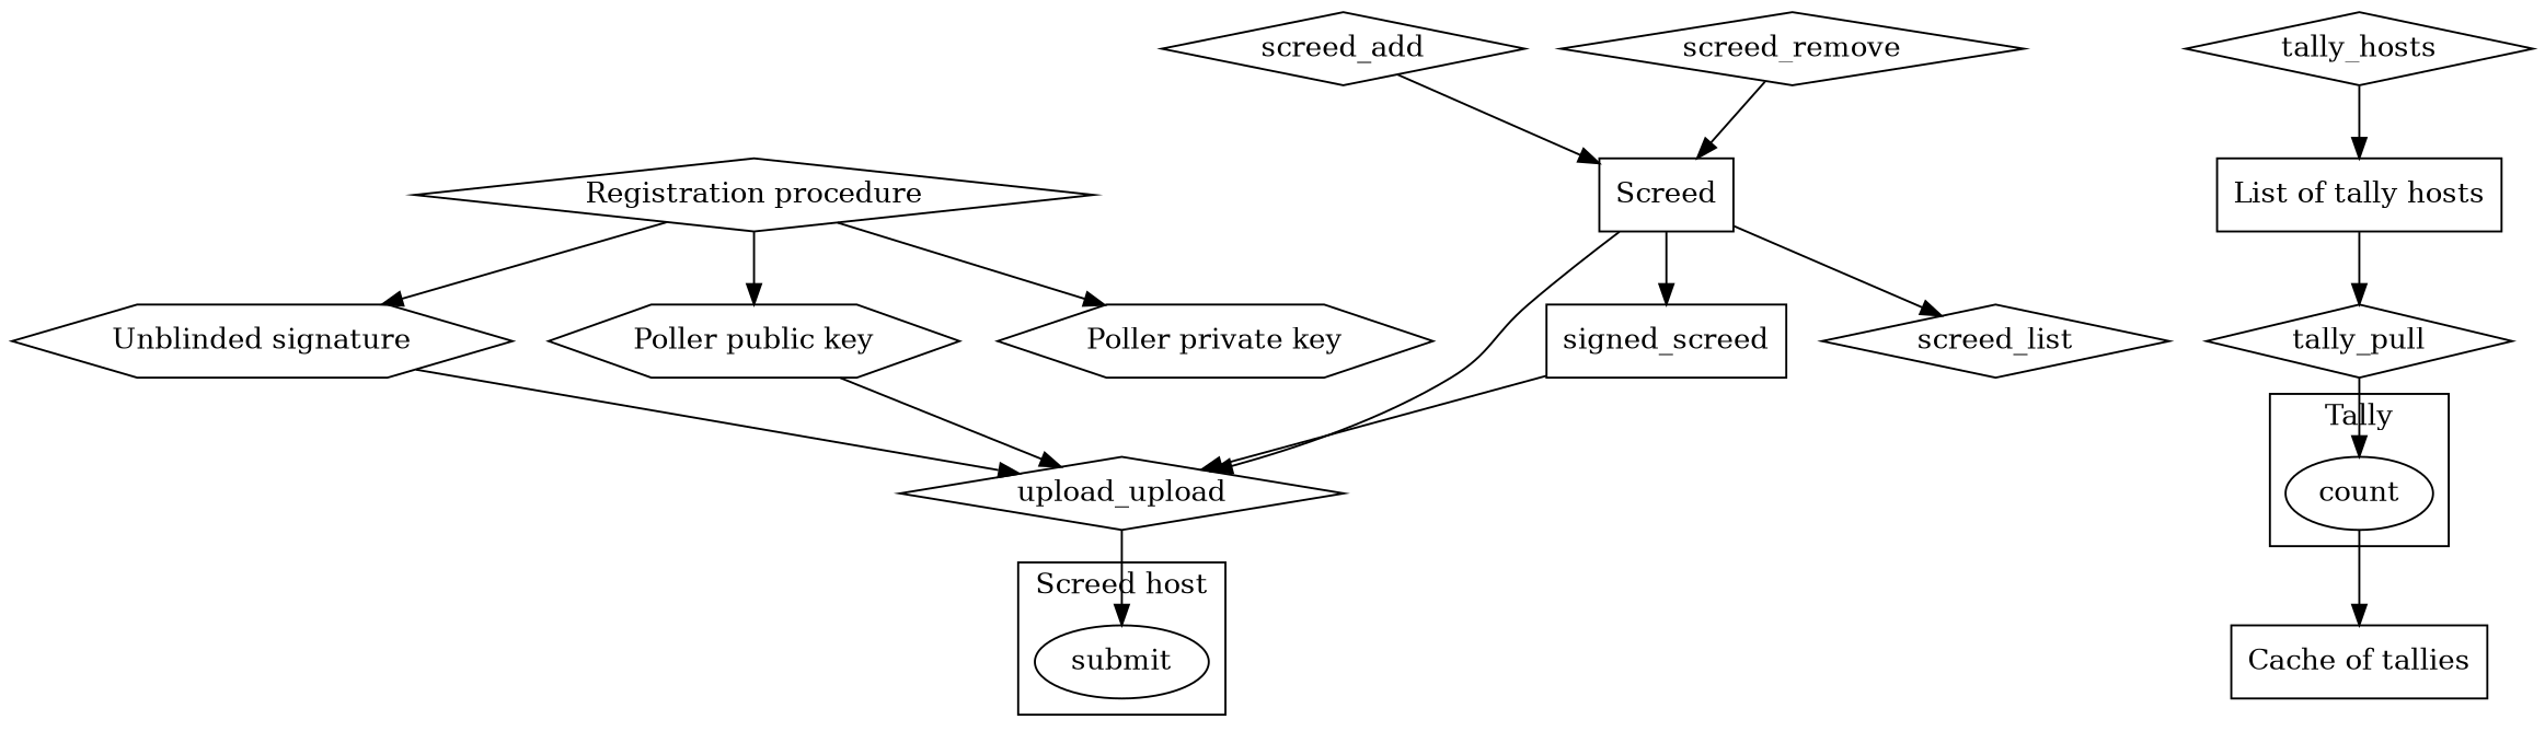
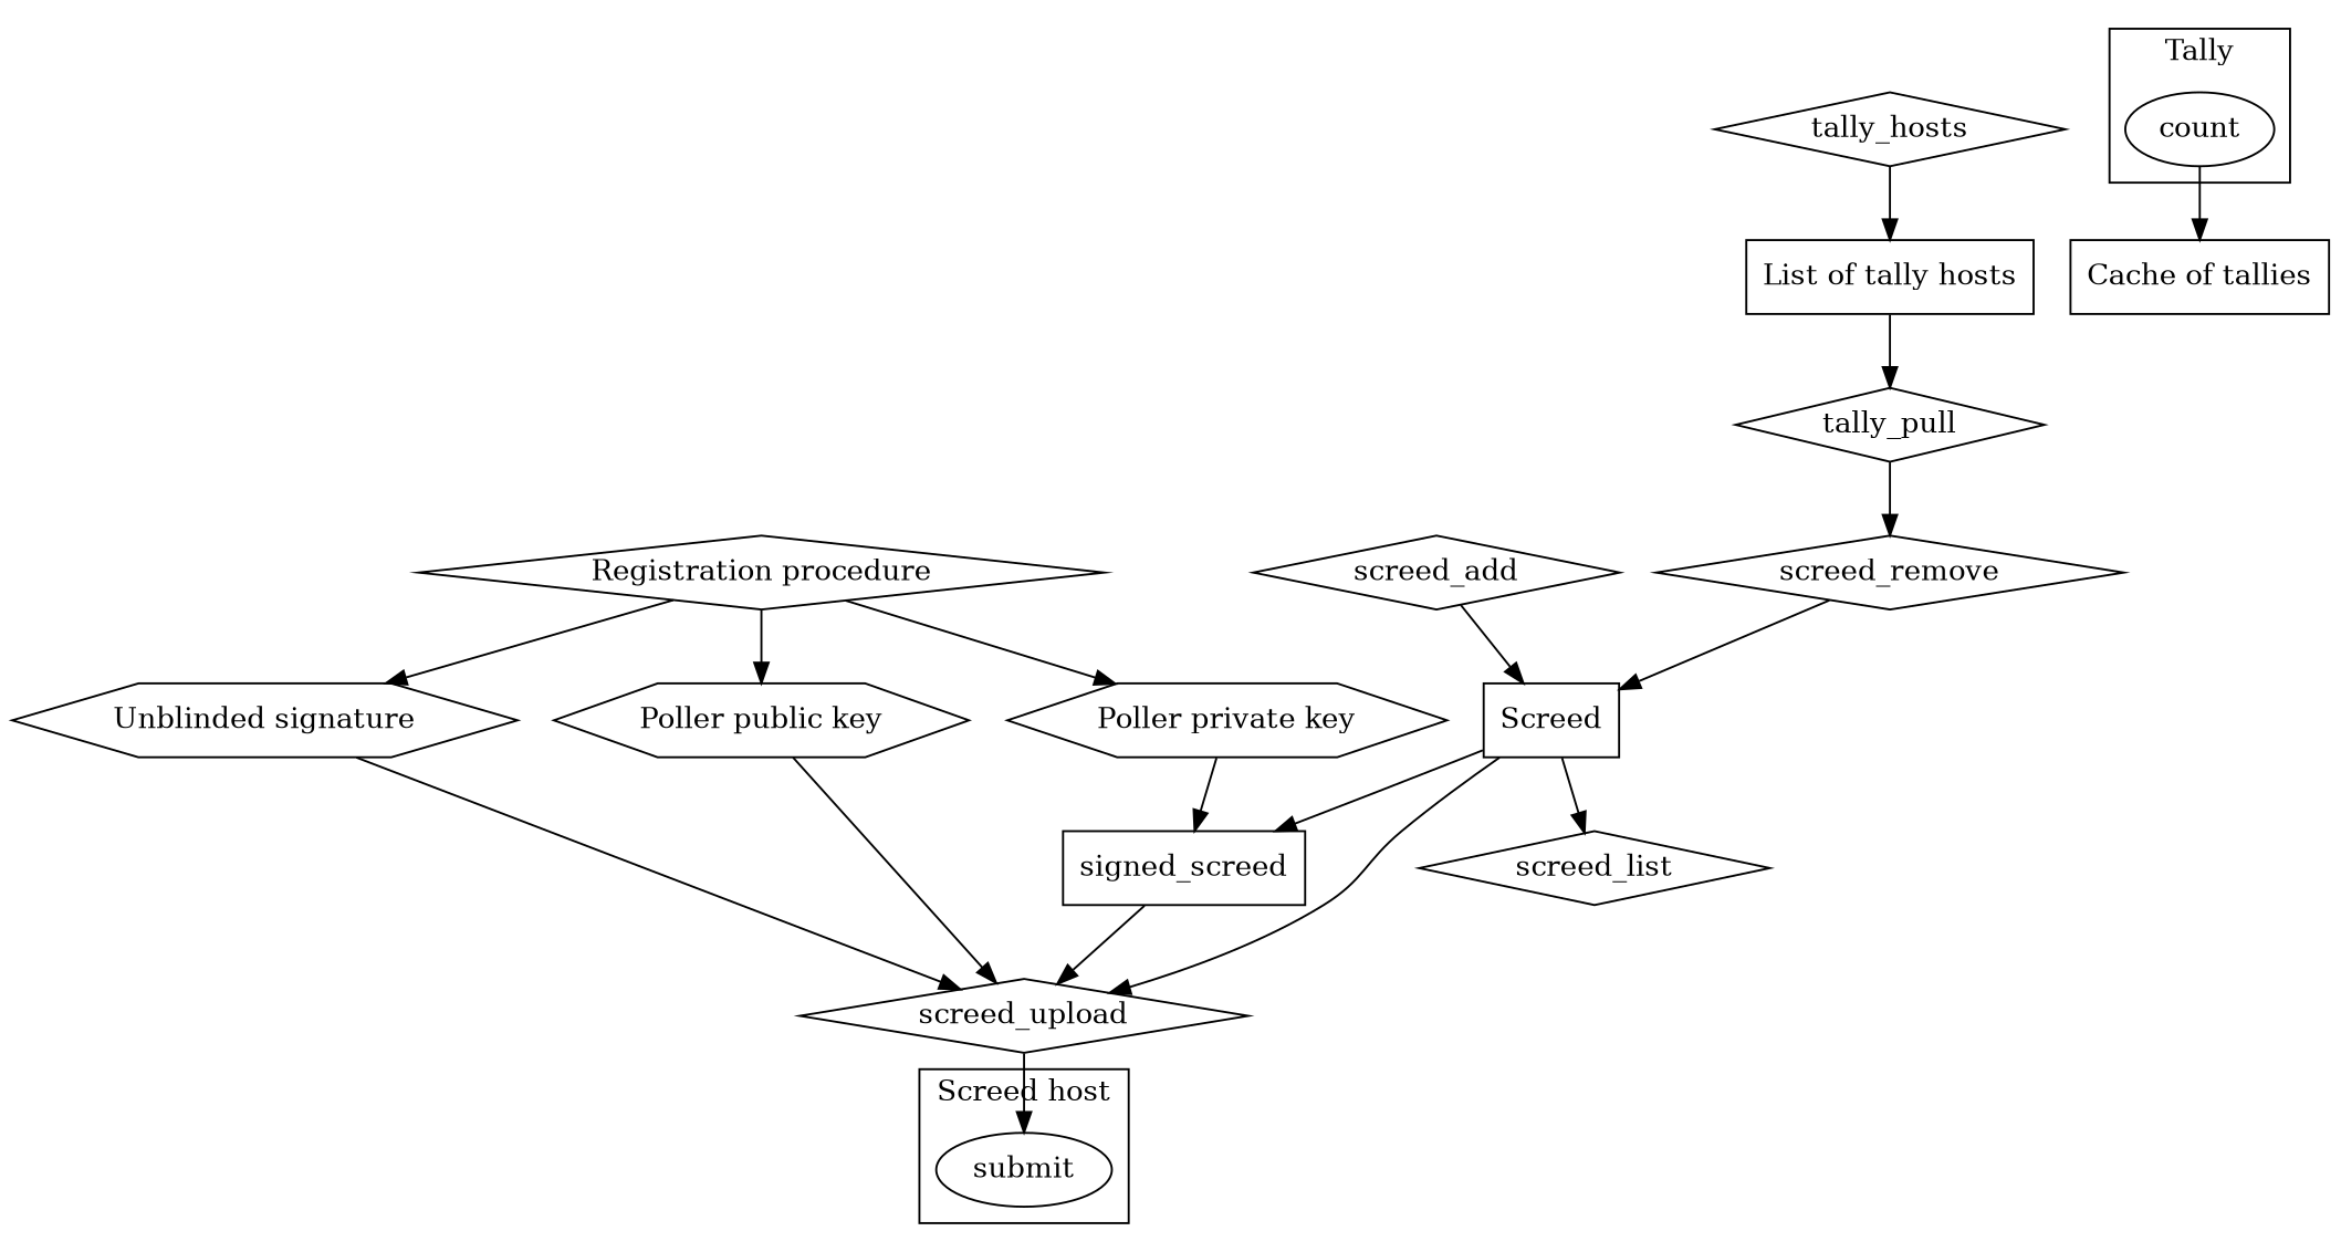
  digraph {
    node [shape=diamond]
    submit [shape=""]
    count [shape=""]
    n3 [label="Cache of tallies" shape=box]
    n4 [label="Unblinded signature" shape=hexagon]
-   screed_upload [label=upload_upload]
+   screed_upload
    n6 [label="Poller public key" shape=hexagon]
    n7 [label="Poller private key" shape=hexagon]
    signed_screed [shape=box]
    n9 [label=Screed shape=box]
    screed_list
    n11 [label="List of tally hosts" shape=box]
    tally_pull
    n13 [label="Registration procedure"]
    tally_hosts
    screed_add
    screed_remove
    subgraph cluster_1 {
      label="Screed host"
      submit
    }
    subgraph cluster_2 {
      label=Tally
      count
    }
    count -> n3
    n4 -> screed_upload
    screed_upload -> submit
    n6 -> screed_upload
+   n7 -> signed_screed
    signed_screed -> screed_upload
    n9 -> screed_upload
    n9 -> signed_screed
    n9 -> screed_list
    n11 -> tally_pull
-   tally_pull -> count
+   tally_pull -> screed_remove
    n13 -> n4
    n13 -> n6
    n13 -> n7
    tally_hosts -> n11
    screed_add -> n9
    screed_remove -> n9
  }
